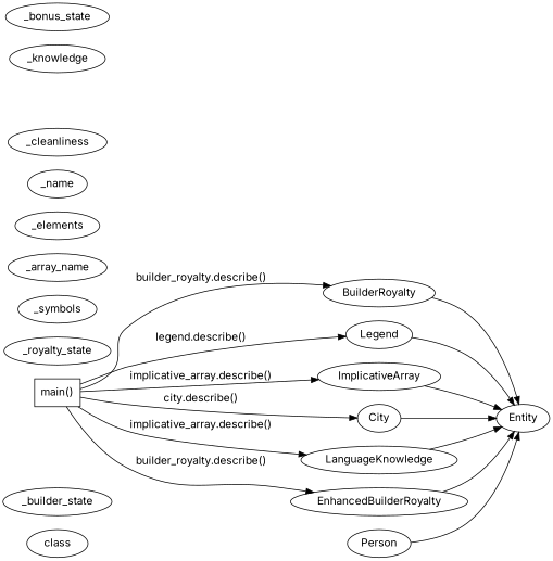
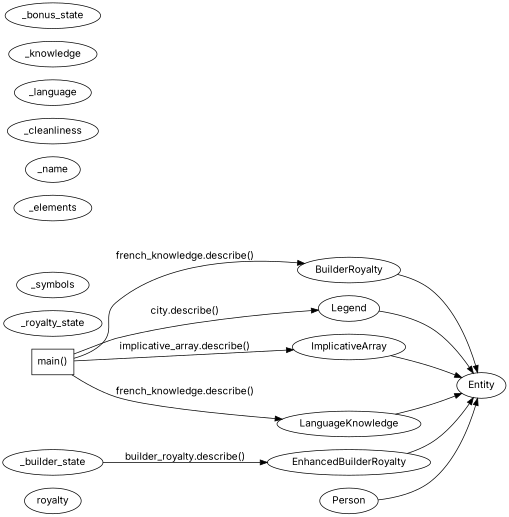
  digraph {
    fontname=Inter
    rankdir=LR
    node [fontname=Inter]
    edge [fontname=Inter]
-   class
+   class [label=royalty]
    BuilderRoyalty
    Entity
    _builder_state
    _royalty_state
    Legend
    _symbols
    ImplicativeArray
-   _array_name
    _elements
-   City
    _name
    _cleanliness
    LanguageKnowledge
+   _language
    _knowledge
    Person
    EnhancedBuilderRoyalty
    _bonus_state
    n20 [label="main()" shape=box]
    BuilderRoyalty -> Entity
    Legend -> Entity
    ImplicativeArray -> Entity
-   City -> Entity
    LanguageKnowledge -> Entity
    Person -> Entity
    EnhancedBuilderRoyalty -> Entity
-   n20 -> BuilderRoyalty [label="builder_royalty.describe()"]
-   n20 -> Legend [label="legend.describe()"]
+   n20 -> BuilderRoyalty [label="french_knowledge.describe()"]
+   n20 -> Legend [label="city.describe()"]
    n20 -> ImplicativeArray [label="implicative_array.describe()"]
-   n20 -> City [label="city.describe()"]
-   n20 -> LanguageKnowledge [label="implicative_array.describe()"]
-   n20 -> EnhancedBuilderRoyalty [label="builder_royalty.describe()"]
+   n20 -> LanguageKnowledge [label="french_knowledge.describe()"]
+   _builder_state -> EnhancedBuilderRoyalty [label="builder_royalty.describe()"]
  }
